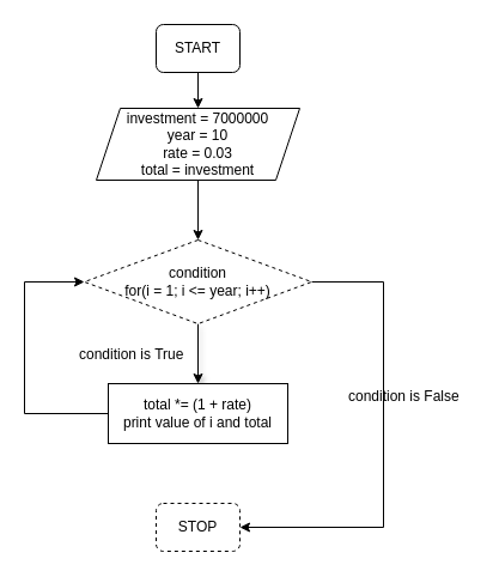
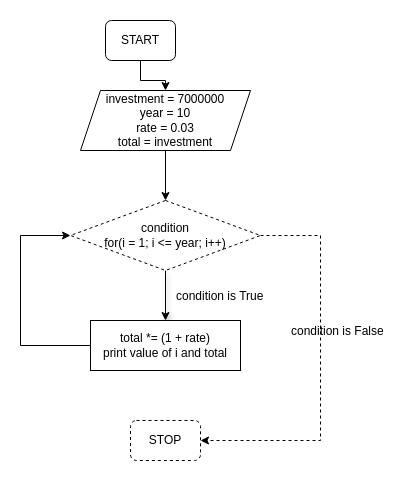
  <mxCell id="0" />
  <mxCell id="1" parent="0" />
  <mxCell id="2" value="" style="edgeStyle=orthogonalEdgeStyle;rounded=0;orthogonalLoop=1;jettySize=auto;html=1;" edge="1" parent="1" source="3" target="6"><mxGeometry relative="1" as="geometry" /></mxCell>
  <mxCell id="3" value="investment = 7000000&lt;br&gt;year = 10&lt;br&gt;rate = 0.03&lt;br&gt;total = investment" style="shape=parallelogram;perimeter=parallelogramPerimeter;whiteSpace=wrap;html=1;fixedSize=1;" vertex="1" parent="1"><mxGeometry x="80" y="90" width="170" height="60" as="geometry" /></mxCell>
  <mxCell id="4" value="" style="edgeStyle=orthogonalEdgeStyle;rounded=0;orthogonalLoop=1;jettySize=auto;html=1;shadow=1;" edge="1" parent="1" source="6" target="8"><mxGeometry relative="1" as="geometry" /></mxCell>
- <mxCell id="5" style="edgeStyle=orthogonalEdgeStyle;rounded=0;orthogonalLoop=1;jettySize=auto;html=1;exitX=1;exitY=0.5;exitDx=0;exitDy=0;entryX=1;entryY=0.5;entryDx=0;entryDy=0;" edge="1" parent="1" source="6" target="9"><mxGeometry relative="1" as="geometry"><mxPoint x="220" y="440" as="targetPoint" /><Array as="points"><mxPoint x="320" y="235" /><mxPoint x="320" y="440" /></Array></mxGeometry></mxCell>
+ <mxCell id="5" style="edgeStyle=orthogonalEdgeStyle;rounded=0;orthogonalLoop=1;jettySize=auto;html=1;exitX=1;exitY=0.5;exitDx=0;exitDy=0;entryX=1;entryY=0.5;entryDx=0;entryDy=0;dashed=1;" edge="1" parent="1" source="6" target="9"><mxGeometry relative="1" as="geometry"><mxPoint x="220" y="440" as="targetPoint" /><Array as="points"><mxPoint x="320" y="235" /><mxPoint x="320" y="440" /></Array></mxGeometry></mxCell>
  <mxCell id="6" value="condition&lt;br&gt;for(i = 1; i &amp;lt;= year; i++)" style="rhombus;whiteSpace=wrap;html=1;dashed=1;" vertex="1" parent="1"><mxGeometry x="70" y="200" width="190" height="70" as="geometry" /></mxCell>
  <mxCell id="7" style="edgeStyle=orthogonalEdgeStyle;rounded=0;orthogonalLoop=1;jettySize=auto;html=1;entryX=0;entryY=0.5;entryDx=0;entryDy=0;exitX=0;exitY=0.5;exitDx=0;exitDy=0;" edge="1" parent="1" source="8" target="6"><mxGeometry relative="1" as="geometry"><Array as="points"><mxPoint x="20" y="345" /><mxPoint x="20" y="235" /></Array></mxGeometry></mxCell>
  <mxCell id="8" value="total *= (1 + rate)&lt;br&gt;print value of i and total" style="whiteSpace=wrap;html=1;" vertex="1" parent="1"><mxGeometry x="90" y="320" width="150" height="50" as="geometry" /></mxCell>
  <mxCell id="9" value="STOP" style="rounded=1;whiteSpace=wrap;html=1;dashed=1;" vertex="1" parent="1"><mxGeometry x="130" y="420" width="70" height="40" as="geometry" /></mxCell>
  <mxCell id="10" value="" style="edgeStyle=orthogonalEdgeStyle;rounded=0;orthogonalLoop=1;jettySize=auto;html=1;" edge="1" parent="1" source="11" target="3"><mxGeometry relative="1" as="geometry" /></mxCell>
- <mxCell id="11" value="START" style="rounded=1;whiteSpace=wrap;html=1;" vertex="1" parent="1"><mxGeometry x="130" y="20" width="70" height="40" as="geometry" /></mxCell>
- <mxCell id="12" value="condition is True" style="text;strokeColor=none;fillColor=none;align=left;verticalAlign=middle;spacingLeft=4;spacingRight=4;overflow=hidden;points=[[0,0.5],[1,0.5]];portConstraint=eastwest;rotatable=0;" vertex="1" parent="1"><mxGeometry x="60" y="280" width="100" height="30" as="geometry" /></mxCell>
+ <mxCell id="11" value="START" style="rounded=1;whiteSpace=wrap;html=1;" vertex="1" parent="1"><mxGeometry x="105" y="20" width="70" height="40" as="geometry" /></mxCell>
+ <mxCell id="12" value="condition is True" style="text;strokeColor=none;fillColor=none;align=left;verticalAlign=middle;spacingLeft=4;spacingRight=4;overflow=hidden;points=[[0,0.5],[1,0.5]];portConstraint=eastwest;rotatable=0;" vertex="1" parent="1"><mxGeometry x="170" y="280" width="100" height="30" as="geometry" /></mxCell>
  <mxCell id="13" value="condition is False" style="text;strokeColor=none;fillColor=none;align=left;verticalAlign=middle;spacingLeft=4;spacingRight=4;overflow=hidden;points=[[0,0.5],[1,0.5]];portConstraint=eastwest;rotatable=0;" vertex="1" parent="1"><mxGeometry x="285" y="315" width="110" height="30" as="geometry" /></mxCell>
